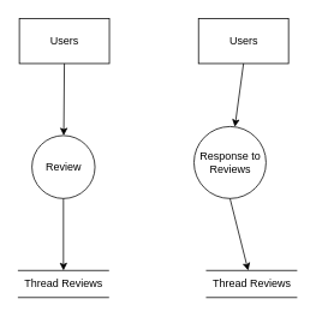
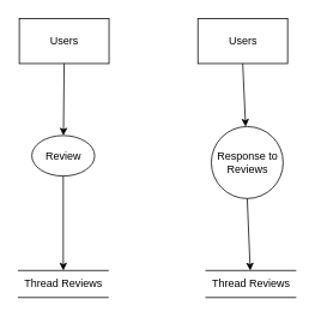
  <mxCell id="0" />
  <mxCell id="1" parent="0" />
  <mxCell id="2" value="Thread Reviews" style="html=1;dashed=0;whitespace=wrap;shape=partialRectangle;right=0;left=0;" vertex="1" parent="1"><mxGeometry x="20" y="300" width="100" height="30" as="geometry" /></mxCell>
  <mxCell id="3" value="Users" style="html=1;dashed=0;whitespace=wrap;" vertex="1" parent="1"><mxGeometry x="21" y="20" width="100" height="50" as="geometry" /></mxCell>
- <mxCell id="4" value="Review" style="shape=ellipse;html=1;dashed=0;whitespace=wrap;aspect=fixed;perimeter=ellipsePerimeter;" vertex="1" parent="1"><mxGeometry x="35" y="150" width="70" height="70" as="geometry" /></mxCell>
+ <mxCell id="4" value="Review" style="shape=ellipse;html=1;dashed=0;whitespace=wrap;aspect=fixed;perimeter=ellipsePerimeter;" vertex="1" parent="1"><mxGeometry x="35" y="150" width="70" height="45" as="geometry" /></mxCell>
  <mxCell id="5" value="" style="endArrow=classic;html=1;exitX=0.5;exitY=1;exitDx=0;exitDy=0;" edge="1" parent="1" source="4" target="2"><mxGeometry width="50" height="50" relative="1" as="geometry"><mxPoint x="225" y="310" as="sourcePoint" /><mxPoint x="275" y="260" as="targetPoint" /></mxGeometry></mxCell>
  <mxCell id="6" value="" style="endArrow=classic;html=1;exitX=0.5;exitY=1;exitDx=0;exitDy=0;" edge="1" parent="1" source="3" target="4"><mxGeometry width="50" height="50" relative="1" as="geometry"><mxPoint x="225" y="310" as="sourcePoint" /><mxPoint x="275" y="260" as="targetPoint" /></mxGeometry></mxCell>
  <mxCell id="7" value="Thread Reviews" style="html=1;dashed=0;whitespace=wrap;shape=partialRectangle;right=0;left=0;" vertex="1" parent="1"><mxGeometry x="229" y="300" width="100" height="30" as="geometry" /></mxCell>
  <mxCell id="8" value="Users" style="html=1;dashed=0;whitespace=wrap;" vertex="1" parent="1"><mxGeometry x="220" y="20" width="100" height="50" as="geometry" /></mxCell>
- <mxCell id="9" value="Response to &lt;br&gt;Reviews" style="shape=ellipse;html=1;dashed=0;whitespace=wrap;aspect=fixed;perimeter=ellipsePerimeter;" vertex="1" parent="1"><mxGeometry x="215" y="140" width="80" height="80" as="geometry" /></mxCell>
+ <mxCell id="9" value="Response to &lt;br&gt;Reviews" style="shape=ellipse;html=1;dashed=0;whitespace=wrap;aspect=fixed;perimeter=ellipsePerimeter;" vertex="1" parent="1"><mxGeometry x="235" y="140" width="80" height="80" as="geometry" /></mxCell>
  <mxCell id="10" value="" style="endArrow=classic;html=1;exitX=0.5;exitY=1;exitDx=0;exitDy=0;" edge="1" parent="1" source="9" target="7"><mxGeometry width="50" height="50" relative="1" as="geometry"><mxPoint x="425" y="310" as="sourcePoint" /><mxPoint x="475" y="260" as="targetPoint" /></mxGeometry></mxCell>
  <mxCell id="11" value="" style="endArrow=classic;html=1;exitX=0.5;exitY=1;exitDx=0;exitDy=0;" edge="1" parent="1" source="8" target="9"><mxGeometry width="50" height="50" relative="1" as="geometry"><mxPoint x="425" y="310" as="sourcePoint" /><mxPoint x="475" y="260" as="targetPoint" /></mxGeometry></mxCell>
